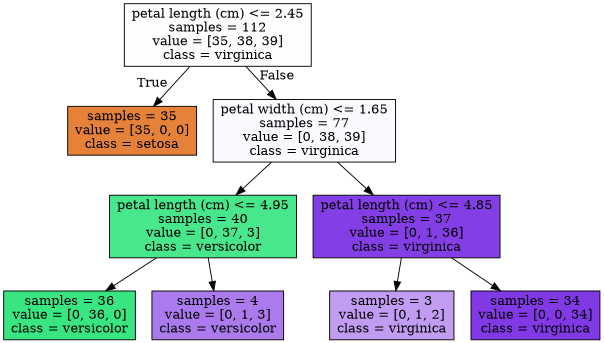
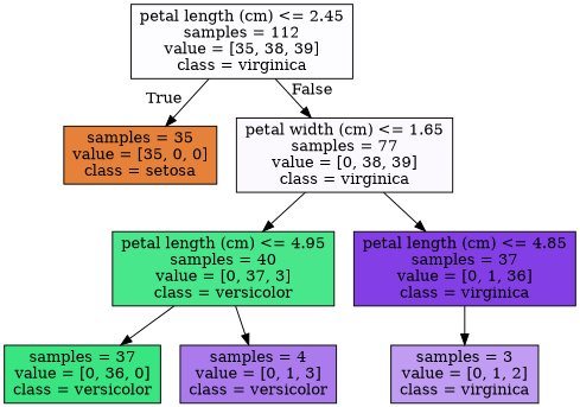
  digraph {
    node [color=black shape=box style=filled]
    n1 [fillcolor="#8139e503" label="petal length (cm) <= 2.45\nsamples = 112\nvalue = [35, 38, 39]\nclass = virginica"]
    n2 [fillcolor="#e58139ff" label="samples = 35\nvalue = [35, 0, 0]\nclass = setosa"]
    n3 [fillcolor="#8139e507" label="petal width (cm) <= 1.65\nsamples = 77\nvalue = [0, 38, 39]\nclass = virginica"]
    n4 [fillcolor="#39e581ea" label="petal length (cm) <= 4.95\nsamples = 40\nvalue = [0, 37, 3]\nclass = versicolor"]
    n5 [fillcolor="#8139e5f8" label="petal length (cm) <= 4.85\nsamples = 37\nvalue = [0, 1, 36]\nclass = virginica"]
-   n6 [fillcolor="#39e581ff" label="samples = 36\nvalue = [0, 36, 0]\nclass = versicolor"]
+   n6 [fillcolor="#39e581ff" label="samples = 37\nvalue = [0, 36, 0]\nclass = versicolor"]
    n7 [fillcolor="#8139e5aa" label="samples = 4\nvalue = [0, 1, 3]\nclass = versicolor"]
    n8 [fillcolor="#8139e57f" label="samples = 3\nvalue = [0, 1, 2]\nclass = virginica"]
-   n9 [fillcolor="#8139e5ff" label="samples = 34\nvalue = [0, 0, 34]\nclass = virginica"]
    n1 -> n2 [headlabel=True labelangle=45 labeldistance=2.5]
    n1 -> n3 [headlabel=False labelangle=-45 labeldistance=2.5]
    n3 -> n4
    n3 -> n5
    n4 -> n6
    n4 -> n7
    n5 -> n8
-   n5 -> n9
  }
